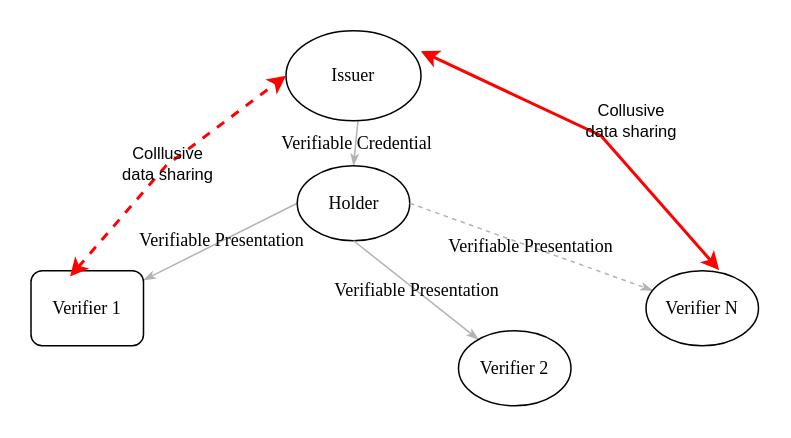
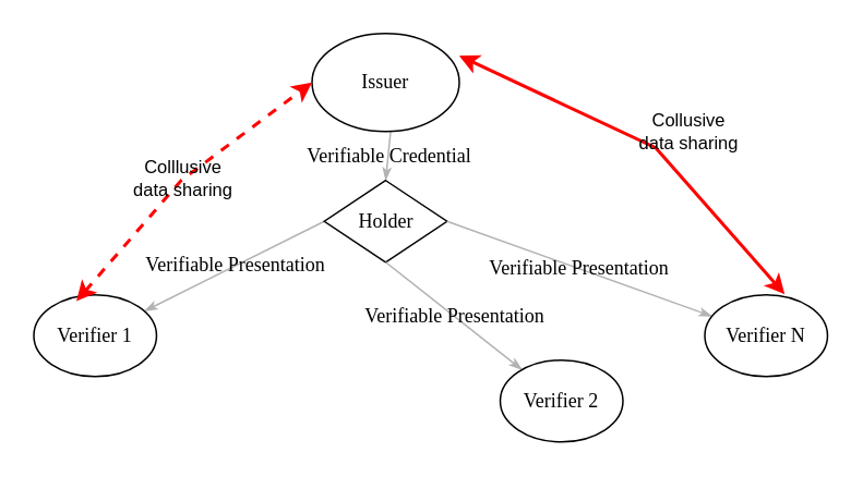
  <mxCell id="0" />
  <mxCell id="1" parent="0" />
  <mxCell id="2" value="Verifiable Credential" style="edgeStyle=none;rounded=1;html=1;labelBackgroundColor=none;startArrow=none;startFill=0;startSize=5;endArrow=classicThin;endFill=1;endSize=5;jettySize=auto;orthogonalLoop=1;strokeColor=#B3B3B3;strokeWidth=1;fontFamily=Verdana;fontSize=12;entryX=0.5;entryY=0;entryDx=0;entryDy=0;" parent="1" target="5" edge="1"><mxGeometry relative="1" as="geometry"><mxPoint x="238" y="80" as="sourcePoint" /><mxPoint x="238" y="120" as="targetPoint" /></mxGeometry></mxCell>
  <mxCell id="3" value="Issuer" style="ellipse;whiteSpace=wrap;html=1;rounded=0;shadow=0;comic=0;labelBackgroundColor=none;strokeWidth=1;fontFamily=Verdana;fontSize=12;align=center;fillColor=none;" parent="1" vertex="1"><mxGeometry x="190" y="20" width="90" height="60" as="geometry" /></mxCell>
  <mxCell id="4" value="Verifiable Presentation" style="edgeStyle=none;rounded=1;html=1;labelBackgroundColor=none;startArrow=none;startFill=0;startSize=5;endArrow=classicThin;endFill=1;endSize=5;jettySize=auto;orthogonalLoop=1;strokeColor=#B3B3B3;strokeWidth=1;fontFamily=Verdana;fontSize=12;exitX=0;exitY=0.5;exitDx=0;exitDy=0;" parent="1" source="5" target="6" edge="1"><mxGeometry relative="1" as="geometry" /></mxCell>
- <mxCell id="5" value="&lt;span&gt;Holder&lt;/span&gt;" style="ellipse;whiteSpace=wrap;html=1;rounded=0;shadow=0;comic=0;labelBackgroundColor=none;strokeWidth=1;fontFamily=Verdana;fontSize=12;align=center;fillColor=none;" parent="1" vertex="1"><mxGeometry x="197.5" y="110" width="75" height="50" as="geometry" /></mxCell>
- <mxCell id="6" value="&lt;span&gt;Verifier 1&lt;/span&gt;" style="whiteSpace=wrap;html=1;shadow=0;comic=0;labelBackgroundColor=none;strokeWidth=1;fontFamily=Verdana;fontSize=12;align=center;fillColor=none;rounded=1;" parent="1" vertex="1"><mxGeometry x="20" y="180" width="75" height="50" as="geometry" /></mxCell>
+ <mxCell id="5" value="&lt;span&gt;Holder&lt;/span&gt;" style="rhombus;whiteSpace=wrap;html=1;shadow=0;comic=0;labelBackgroundColor=none;strokeWidth=1;fontFamily=Verdana;fontSize=12;align=center;fillColor=none;" parent="1" vertex="1"><mxGeometry x="197.5" y="110" width="75" height="50" as="geometry" /></mxCell>
+ <mxCell id="6" value="&lt;span&gt;Verifier 1&lt;/span&gt;" style="ellipse;whiteSpace=wrap;html=1;rounded=0;shadow=0;comic=0;labelBackgroundColor=none;strokeWidth=1;fontFamily=Verdana;fontSize=12;align=center;fillColor=none;" parent="1" vertex="1"><mxGeometry x="20" y="180" width="75" height="50" as="geometry" /></mxCell>
  <mxCell id="7" value="Verifiable Presentation" style="edgeStyle=none;rounded=1;html=1;labelBackgroundColor=none;startArrow=none;startFill=0;startSize=5;endArrow=classicThin;endFill=1;endSize=5;jettySize=auto;orthogonalLoop=1;strokeColor=#B3B3B3;strokeWidth=1;fontFamily=Verdana;fontSize=12;exitX=0.5;exitY=1;exitDx=0;exitDy=0;" parent="1" source="5" target="8" edge="1"><mxGeometry relative="1" as="geometry"><mxPoint x="281" y="290" as="sourcePoint" /></mxGeometry></mxCell>
  <mxCell id="8" value="&lt;span&gt;Verifier 2&lt;/span&gt;" style="ellipse;whiteSpace=wrap;html=1;rounded=0;shadow=0;comic=0;labelBackgroundColor=none;strokeWidth=1;fontFamily=Verdana;fontSize=12;align=center;fillColor=none;" parent="1" vertex="1"><mxGeometry x="305" y="220" width="75" height="50" as="geometry" /></mxCell>
- <mxCell id="9" value="Verifiable Presentation" style="edgeStyle=none;rounded=1;html=1;labelBackgroundColor=none;startArrow=none;startFill=0;startSize=5;endArrow=classicThin;endFill=1;endSize=5;jettySize=auto;orthogonalLoop=1;strokeColor=#B3B3B3;strokeWidth=1;fontFamily=Verdana;fontSize=12;exitX=1;exitY=0.5;exitDx=0;exitDy=0;dashed=1;" parent="1" source="5" target="10" edge="1"><mxGeometry relative="1" as="geometry"><mxPoint x="465" y="150" as="sourcePoint" /></mxGeometry></mxCell>
+ <mxCell id="9" value="Verifiable Presentation" style="edgeStyle=none;rounded=1;html=1;labelBackgroundColor=none;startArrow=none;startFill=0;startSize=5;endArrow=classicThin;endFill=1;endSize=5;jettySize=auto;orthogonalLoop=1;strokeColor=#B3B3B3;strokeWidth=1;fontFamily=Verdana;fontSize=12;exitX=1;exitY=0.5;exitDx=0;exitDy=0;" parent="1" source="5" target="10" edge="1"><mxGeometry relative="1" as="geometry"><mxPoint x="465" y="150" as="sourcePoint" /></mxGeometry></mxCell>
  <mxCell id="10" value="&lt;span&gt;Verifier N&lt;/span&gt;" style="ellipse;whiteSpace=wrap;html=1;rounded=0;shadow=0;comic=0;labelBackgroundColor=none;strokeWidth=1;fontFamily=Verdana;fontSize=12;align=center;fillColor=none;" parent="1" vertex="1"><mxGeometry x="430" y="180" width="75" height="50" as="geometry" /></mxCell>
  <mxCell id="11" value="Colllusive&lt;br&gt;data sharing" style="endArrow=classic;startArrow=classic;html=1;rounded=0;exitX=0.347;exitY=0.078;exitDx=0;exitDy=0;dashed=1;strokeWidth=2;strokeColor=#FF0000;entryX=0;entryY=0.5;entryDx=0;entryDy=0;exitPerimeter=0;labelBackgroundColor=none;" parent="1" source="6" target="3" edge="1"><mxGeometry width="50" height="50" relative="1" as="geometry"><mxPoint x="230" y="180" as="sourcePoint" /><mxPoint x="60" y="340" as="targetPoint" /><Array as="points"><mxPoint x="110" y="110" /></Array></mxGeometry></mxCell>
  <mxCell id="12" value="Collusive&lt;br&gt;data sharing" style="endArrow=classic;startArrow=classic;html=1;rounded=0;exitX=0.999;exitY=0.227;exitDx=0;exitDy=0;entryX=0.651;entryY=-0.007;entryDx=0;entryDy=0;dashed=0;strokeWidth=2;strokeColor=#FF0000;entryPerimeter=0;exitPerimeter=0;labelBackgroundColor=none;" parent="1" source="3" target="10" edge="1"><mxGeometry x="0.098" y="22" width="50" height="50" relative="1" as="geometry"><mxPoint x="124" y="233" as="sourcePoint" /><mxPoint x="225" y="245" as="targetPoint" /><Array as="points"><mxPoint x="400" y="90" /></Array><mxPoint y="1" as="offset" /></mxGeometry></mxCell>
